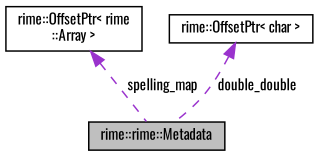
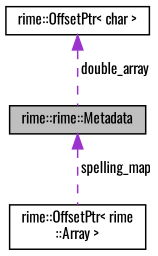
  digraph {
    fontname=Oswald
    node [color=black fillcolor=white fontname=Oswald fontsize=10 shape=record style=filled]
    edge [color=darkorchid3 dir=back fontname=Oswald fontsize=10 labelfontname=Helvetica labelfontsize=10 style=dashed]
    n1 [fillcolor=grey75 fontcolor=black height=0.2 label="rime::rime::Metadata" width=0.4]
    n2 [height=0.2 label="rime::OffsetPtr\< rime\l::Array \>" width=0.4]
    n3 [height=0.2 label="rime::OffsetPtr\< char \>" width=0.4]
-   n2 -> n1 [label=" spelling_map"]
-   n3 -> n1 [label=" double_double"]
+   n1 -> n2 [label=" spelling_map"]
+   n3 -> n1 [label=" double_array"]
  }
